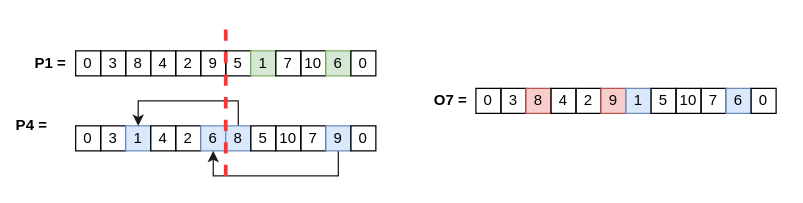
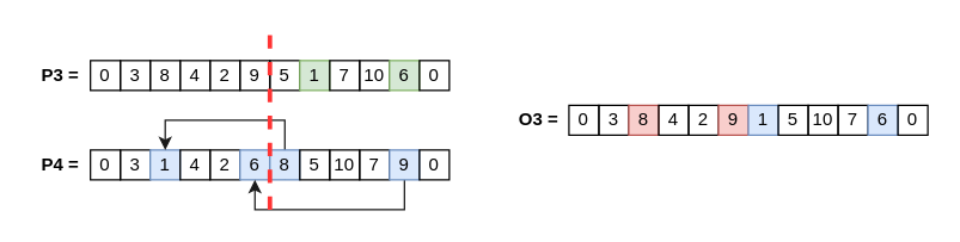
  <mxCell id="0" />
  <mxCell id="1" parent="0" />
  <mxCell id="2" value="0" style="rounded=0;whiteSpace=wrap;html=1;fillColor=none;" parent="1" vertex="1"><mxGeometry x="60" y="40" width="20" height="20" as="geometry" /></mxCell>
  <mxCell id="3" value="3" style="rounded=0;whiteSpace=wrap;html=1;fillColor=none;" parent="1" vertex="1"><mxGeometry x="80" y="40" width="20" height="20" as="geometry" /></mxCell>
  <mxCell id="4" value="8" style="rounded=0;whiteSpace=wrap;html=1;fillColor=none;" parent="1" vertex="1"><mxGeometry x="100" y="40" width="20" height="20" as="geometry" /></mxCell>
  <mxCell id="5" value="4" style="rounded=0;whiteSpace=wrap;html=1;fillColor=none;" parent="1" vertex="1"><mxGeometry x="120" y="40" width="20" height="20" as="geometry" /></mxCell>
  <mxCell id="6" value="2" style="rounded=0;whiteSpace=wrap;html=1;fillColor=none;" parent="1" vertex="1"><mxGeometry x="140" y="40" width="20" height="20" as="geometry" /></mxCell>
  <mxCell id="7" value="9" style="rounded=0;whiteSpace=wrap;html=1;fillColor=none;" parent="1" vertex="1"><mxGeometry x="160" y="40" width="20" height="20" as="geometry" /></mxCell>
  <mxCell id="8" value="5" style="rounded=0;whiteSpace=wrap;html=1;fillColor=none;" parent="1" vertex="1"><mxGeometry x="180" y="40" width="20" height="20" as="geometry" /></mxCell>
  <mxCell id="9" value="1" style="rounded=0;whiteSpace=wrap;html=1;fillColor=#d5e8d4;strokeColor=#82b366;" parent="1" vertex="1"><mxGeometry x="200" y="40" width="20" height="20" as="geometry" /></mxCell>
  <mxCell id="10" value="7" style="rounded=0;whiteSpace=wrap;html=1;fillColor=none;" parent="1" vertex="1"><mxGeometry x="220" y="40" width="20" height="20" as="geometry" /></mxCell>
  <mxCell id="11" value="10" style="rounded=0;whiteSpace=wrap;html=1;fillColor=none;" parent="1" vertex="1"><mxGeometry x="240" y="40" width="20" height="20" as="geometry" /></mxCell>
  <mxCell id="12" value="6" style="rounded=0;whiteSpace=wrap;html=1;fillColor=#d5e8d4;strokeColor=#82b366;" parent="1" vertex="1"><mxGeometry x="260" y="40" width="20" height="20" as="geometry" /></mxCell>
  <mxCell id="13" value="0" style="rounded=0;whiteSpace=wrap;html=1;fillColor=none;" parent="1" vertex="1"><mxGeometry x="280" y="40" width="20" height="20" as="geometry" /></mxCell>
  <mxCell id="14" value="0" style="rounded=0;whiteSpace=wrap;html=1;fillColor=none;" parent="1" vertex="1"><mxGeometry x="60" y="99.97" width="20" height="20" as="geometry" /></mxCell>
  <mxCell id="15" value="3" style="rounded=0;whiteSpace=wrap;html=1;fillColor=none;" parent="1" vertex="1"><mxGeometry x="80" y="99.97" width="20" height="20" as="geometry" /></mxCell>
  <mxCell id="16" value="1" style="rounded=0;whiteSpace=wrap;html=1;fillColor=#dae8fc;strokeColor=#6c8ebf;" parent="1" vertex="1"><mxGeometry x="100" y="99.97" width="20" height="20" as="geometry" /></mxCell>
  <mxCell id="17" value="4" style="rounded=0;whiteSpace=wrap;html=1;fillColor=none;" parent="1" vertex="1"><mxGeometry x="120" y="99.97" width="20" height="20" as="geometry" /></mxCell>
  <mxCell id="18" value="2" style="rounded=0;whiteSpace=wrap;html=1;fillColor=none;" parent="1" vertex="1"><mxGeometry x="140" y="99.97" width="20" height="20" as="geometry" /></mxCell>
  <mxCell id="19" value="6" style="rounded=0;whiteSpace=wrap;html=1;fillColor=#dae8fc;strokeColor=#6c8ebf;" parent="1" vertex="1"><mxGeometry x="160" y="99.97" width="20" height="20" as="geometry" /></mxCell>
  <mxCell id="20" style="edgeStyle=orthogonalEdgeStyle;rounded=0;orthogonalLoop=1;jettySize=auto;html=1;exitX=0.5;exitY=1;exitDx=0;exitDy=0;strokeColor=#1A1A1A;strokeWidth=1;" parent="1" source="21" edge="1"><mxGeometry relative="1" as="geometry"><Array as="points"><mxPoint x="190" y="79.97" /><mxPoint x="110" y="79.97" /></Array><mxPoint x="110" y="100" as="targetPoint" /></mxGeometry></mxCell>
  <mxCell id="21" value="8" style="rounded=0;whiteSpace=wrap;html=1;fillColor=#dae8fc;strokeColor=#6c8ebf;" parent="1" vertex="1"><mxGeometry x="180" y="99.97" width="20" height="20" as="geometry" /></mxCell>
  <mxCell id="22" value="5" style="rounded=0;whiteSpace=wrap;html=1;fillColor=none;" parent="1" vertex="1"><mxGeometry x="200" y="99.97" width="20" height="20" as="geometry" /></mxCell>
  <mxCell id="23" value="10" style="rounded=0;whiteSpace=wrap;html=1;fillColor=none;" parent="1" vertex="1"><mxGeometry x="220" y="99.97" width="20" height="20" as="geometry" /></mxCell>
  <mxCell id="24" value="7" style="rounded=0;whiteSpace=wrap;html=1;fillColor=none;" parent="1" vertex="1"><mxGeometry x="240" y="99.97" width="20" height="20" as="geometry" /></mxCell>
  <mxCell id="25" style="edgeStyle=orthogonalEdgeStyle;rounded=0;orthogonalLoop=1;jettySize=auto;html=1;exitX=0.5;exitY=1;exitDx=0;exitDy=0;entryX=0.5;entryY=1;entryDx=0;entryDy=0;strokeColor=#1A1A1A;strokeWidth=1;" parent="1" source="26" target="19" edge="1"><mxGeometry relative="1" as="geometry"><Array as="points"><mxPoint x="270" y="139.97" /><mxPoint x="170" y="139.97" /></Array></mxGeometry></mxCell>
  <mxCell id="26" value="9" style="rounded=0;whiteSpace=wrap;html=1;fillColor=#dae8fc;strokeColor=#6c8ebf;" parent="1" vertex="1"><mxGeometry x="260" y="99.97" width="20" height="20" as="geometry" /></mxCell>
  <mxCell id="27" value="0" style="rounded=0;whiteSpace=wrap;html=1;fillColor=none;" parent="1" vertex="1"><mxGeometry x="280" y="99.97" width="20" height="20" as="geometry" /></mxCell>
  <mxCell id="28" value="" style="endArrow=none;html=1;rounded=0;strokeWidth=3;strokeColor=#FF3333;dashed=1;" parent="1" edge="1"><mxGeometry width="50" height="50" relative="1" as="geometry"><mxPoint x="180" y="140" as="sourcePoint" /><mxPoint x="180" y="20" as="targetPoint" /></mxGeometry></mxCell>
- <mxCell id="29" value="P1 =" style="text;html=1;strokeColor=none;fillColor=none;align=center;verticalAlign=middle;whiteSpace=wrap;rounded=0;fontStyle=1" parent="1" vertex="1"><mxGeometry x="20" y="40" width="40" height="20" as="geometry" /></mxCell>
- <mxCell id="30" value="P4 =" style="text;html=1;strokeColor=none;fillColor=none;align=center;verticalAlign=middle;whiteSpace=wrap;rounded=0;fontStyle=1" parent="1" vertex="1"><mxGeometry x="5" y="89.97" width="40" height="20" as="geometry" /></mxCell>
- <mxCell id="31" value="O7 =" style="text;html=1;strokeColor=none;fillColor=none;align=center;verticalAlign=middle;whiteSpace=wrap;rounded=0;fontStyle=1" parent="1" vertex="1"><mxGeometry x="340" y="70" width="40" height="20" as="geometry" /></mxCell>
+ <mxCell id="29" value="P3 =" style="text;html=1;strokeColor=none;fillColor=none;align=center;verticalAlign=middle;whiteSpace=wrap;rounded=0;fontStyle=1" parent="1" vertex="1"><mxGeometry x="20" y="40" width="40" height="20" as="geometry" /></mxCell>
+ <mxCell id="30" value="P4 =" style="text;html=1;strokeColor=none;fillColor=none;align=center;verticalAlign=middle;whiteSpace=wrap;rounded=0;fontStyle=1" parent="1" vertex="1"><mxGeometry x="20" y="99.97" width="40" height="20" as="geometry" /></mxCell>
+ <mxCell id="31" value="O3 =" style="text;html=1;strokeColor=none;fillColor=none;align=center;verticalAlign=middle;whiteSpace=wrap;rounded=0;fontStyle=1" parent="1" vertex="1"><mxGeometry x="340" y="70" width="40" height="20" as="geometry" /></mxCell>
  <mxCell id="32" value="0" style="rounded=0;whiteSpace=wrap;html=1;fillColor=none;" parent="1" vertex="1"><mxGeometry x="380" y="70" width="20" height="20" as="geometry" /></mxCell>
  <mxCell id="33" value="3" style="rounded=0;whiteSpace=wrap;html=1;fillColor=none;" parent="1" vertex="1"><mxGeometry x="400" y="70" width="20" height="20" as="geometry" /></mxCell>
  <mxCell id="34" value="8" style="rounded=0;whiteSpace=wrap;html=1;fillColor=#f8cecc;strokeColor=#b85450;" parent="1" vertex="1"><mxGeometry x="420" y="70" width="20" height="20" as="geometry" /></mxCell>
  <mxCell id="35" value="4" style="rounded=0;whiteSpace=wrap;html=1;fillColor=none;" parent="1" vertex="1"><mxGeometry x="440" y="70" width="20" height="20" as="geometry" /></mxCell>
  <mxCell id="36" value="2" style="rounded=0;whiteSpace=wrap;html=1;fillColor=none;" parent="1" vertex="1"><mxGeometry x="460" y="70" width="20" height="20" as="geometry" /></mxCell>
  <mxCell id="37" value="9" style="rounded=0;whiteSpace=wrap;html=1;fillColor=#f8cecc;strokeColor=#b85450;" parent="1" vertex="1"><mxGeometry x="480" y="70" width="20" height="20" as="geometry" /></mxCell>
  <mxCell id="38" value="1" style="rounded=0;whiteSpace=wrap;html=1;fillColor=#dae8fc;strokeColor=#6c8ebf;" parent="1" vertex="1"><mxGeometry x="500" y="70" width="20" height="20" as="geometry" /></mxCell>
  <mxCell id="39" value="5" style="rounded=0;whiteSpace=wrap;html=1;fillColor=none;" parent="1" vertex="1"><mxGeometry x="520" y="70" width="20" height="20" as="geometry" /></mxCell>
  <mxCell id="40" value="10" style="rounded=0;whiteSpace=wrap;html=1;fillColor=none;" parent="1" vertex="1"><mxGeometry x="540" y="70" width="20" height="20" as="geometry" /></mxCell>
  <mxCell id="41" value="7" style="rounded=0;whiteSpace=wrap;html=1;fillColor=none;" parent="1" vertex="1"><mxGeometry x="560" y="70" width="20" height="20" as="geometry" /></mxCell>
  <mxCell id="42" value="6" style="rounded=0;whiteSpace=wrap;html=1;fillColor=#dae8fc;strokeColor=#6c8ebf;" parent="1" vertex="1"><mxGeometry x="580" y="70" width="20" height="20" as="geometry" /></mxCell>
  <mxCell id="43" value="0" style="rounded=0;whiteSpace=wrap;html=1;fillColor=none;" parent="1" vertex="1"><mxGeometry x="600" y="70" width="20" height="20" as="geometry" /></mxCell>
